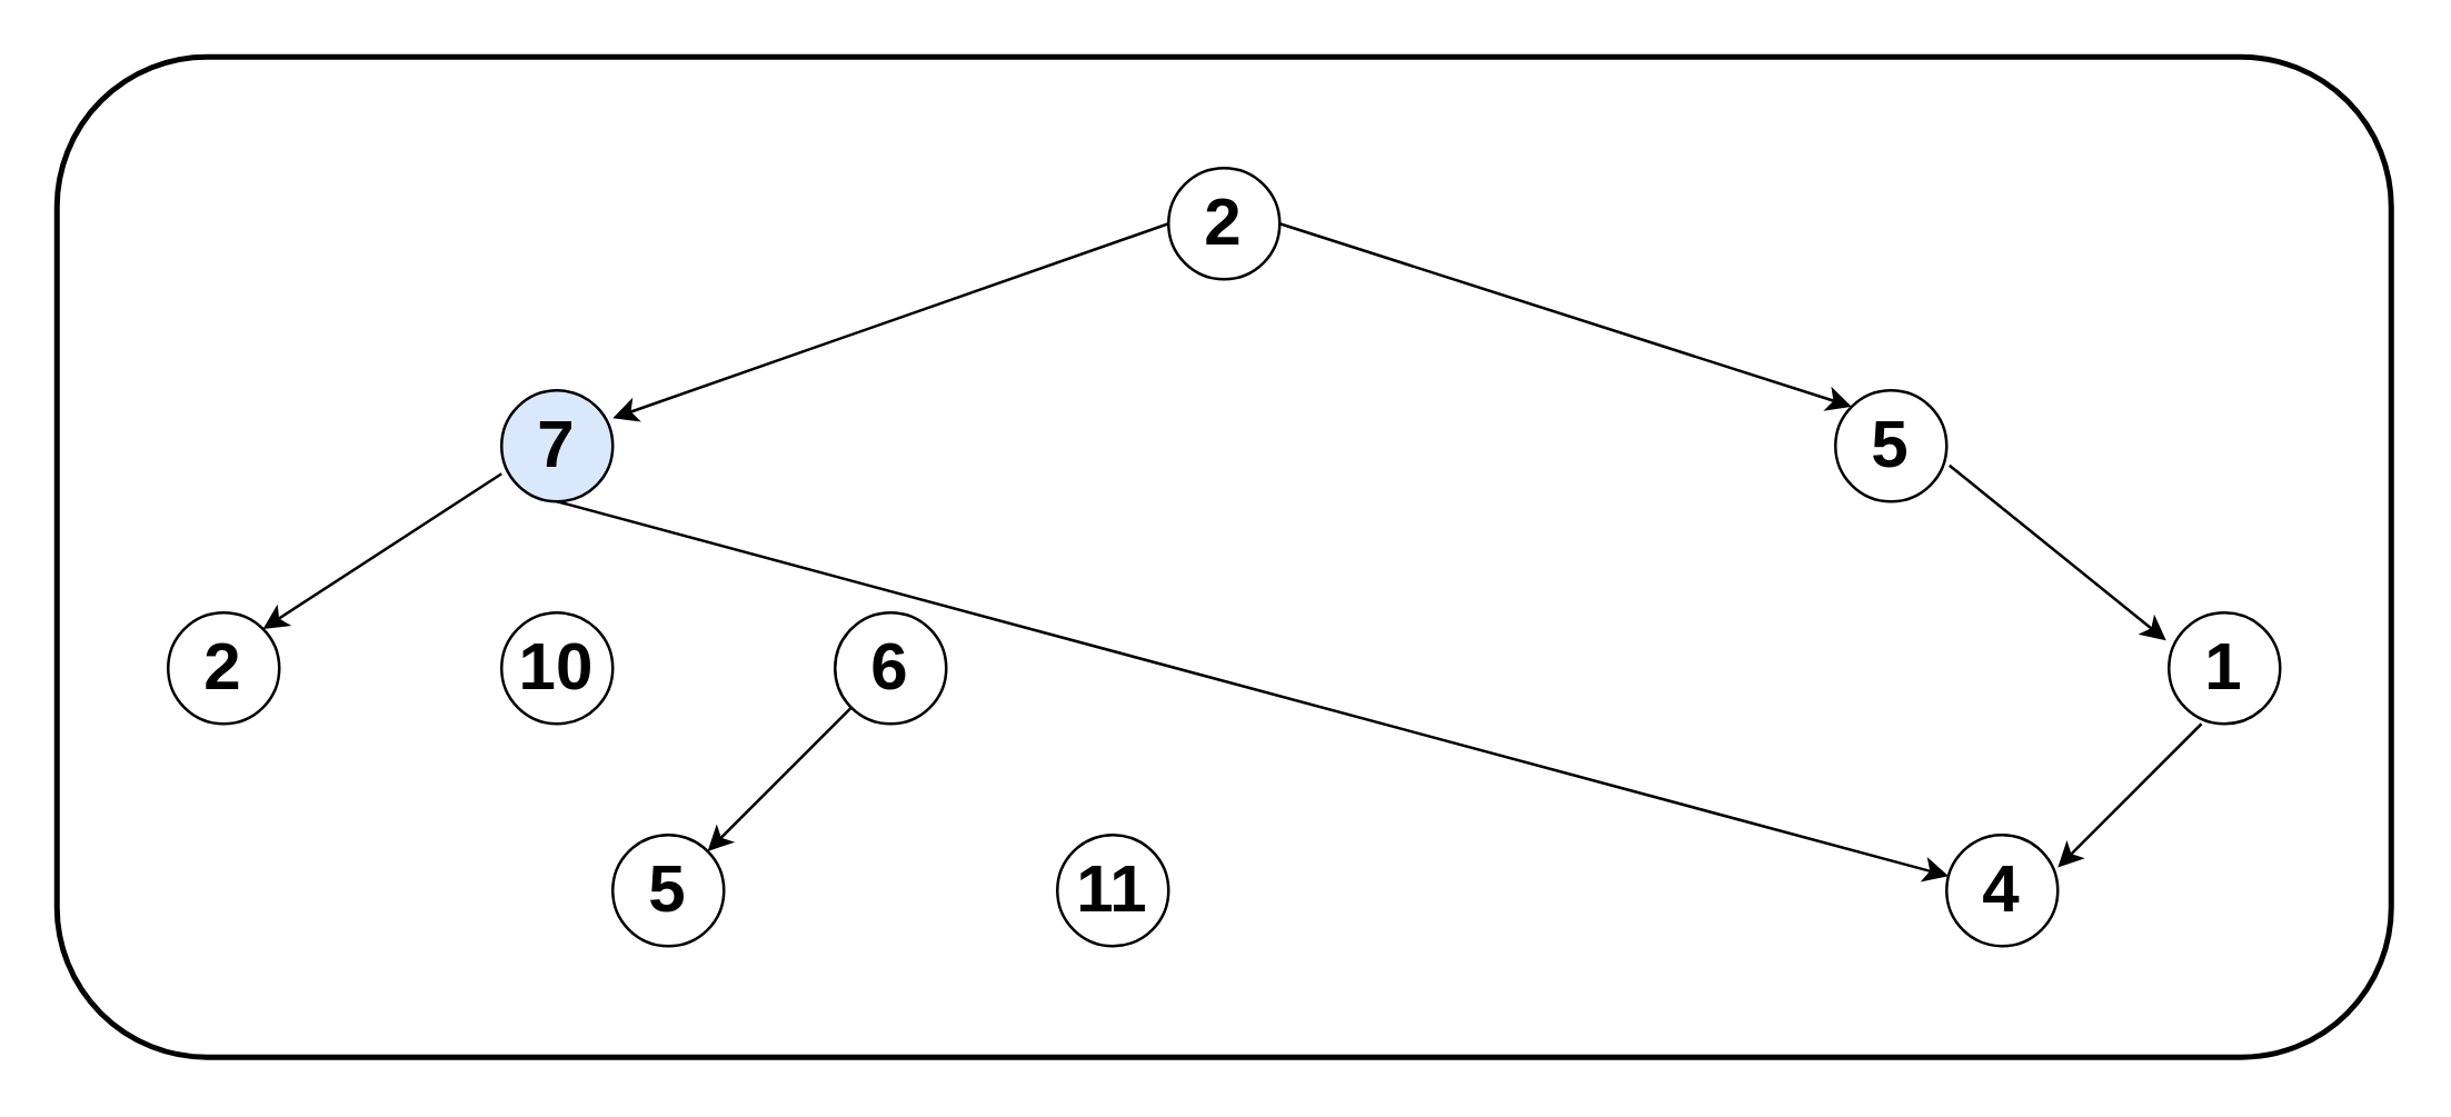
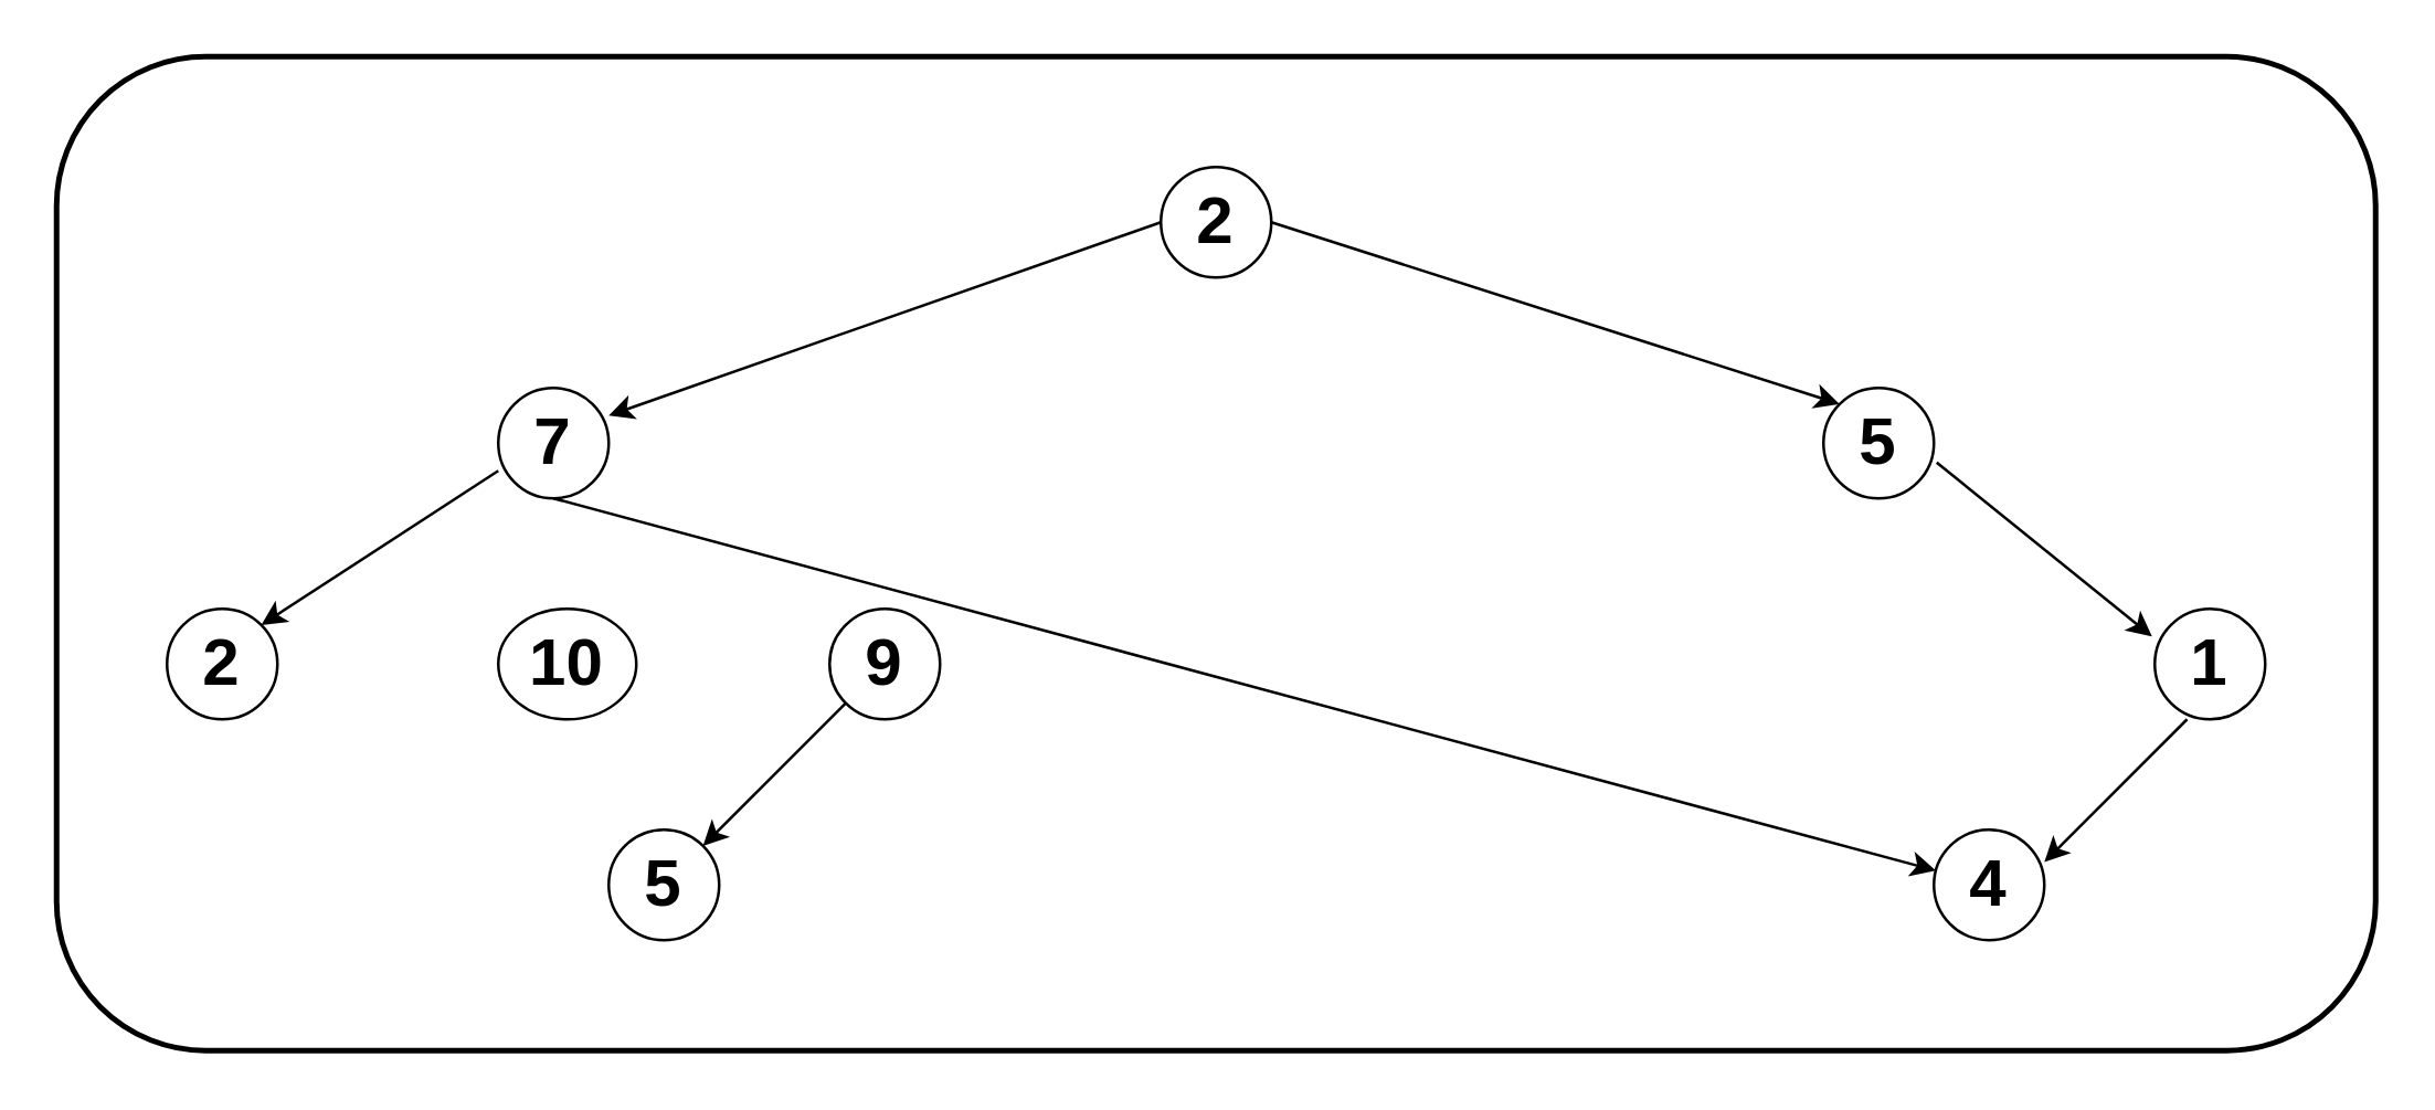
  <mxCell id="0" />
  <mxCell id="1" parent="0" />
  <mxCell id="2" value="" style="rounded=1;whiteSpace=wrap;html=1;fontSize=24;fillColor=none;strokeWidth=2;glass=0;" parent="1" vertex="1"><mxGeometry x="20" y="20" width="840" height="360" as="geometry" /></mxCell>
  <mxCell id="3" value="&lt;b&gt;&lt;font style=&quot;font-size: 24px;&quot;&gt;2&lt;/font&gt;&lt;/b&gt;" style="ellipse;whiteSpace=wrap;html=1;aspect=fixed;" parent="1" vertex="1"><mxGeometry x="420" y="60" width="40" height="40" as="geometry" /></mxCell>
- <mxCell id="4" value="&lt;b&gt;&lt;font style=&quot;font-size: 24px;&quot;&gt;7&lt;/font&gt;&lt;/b&gt;" style="ellipse;whiteSpace=wrap;html=1;aspect=fixed;fillColor=#dae8fc;" parent="1" vertex="1"><mxGeometry x="180" y="140" width="40" height="40" as="geometry" /></mxCell>
+ <mxCell id="4" value="&lt;b&gt;&lt;font style=&quot;font-size: 24px;&quot;&gt;7&lt;/font&gt;&lt;/b&gt;" style="ellipse;whiteSpace=wrap;html=1;aspect=fixed;" parent="1" vertex="1"><mxGeometry x="180" y="140" width="40" height="40" as="geometry" /></mxCell>
  <mxCell id="5" value="&lt;font style=&quot;font-size: 24px;&quot;&gt;&lt;b&gt;2&lt;/b&gt;&lt;/font&gt;" style="ellipse;whiteSpace=wrap;html=1;aspect=fixed;" parent="1" vertex="1"><mxGeometry x="60" y="220" width="40" height="40" as="geometry" /></mxCell>
- <mxCell id="6" value="&lt;font style=&quot;font-size: 24px;&quot;&gt;&lt;b&gt;6&lt;/b&gt;&lt;/font&gt;" style="ellipse;whiteSpace=wrap;html=1;aspect=fixed;" parent="1" vertex="1"><mxGeometry x="300" y="220" width="40" height="40" as="geometry" /></mxCell>
+ <mxCell id="6" value="&lt;font style=&quot;font-size: 24px;&quot;&gt;&lt;b&gt;9&lt;/b&gt;&lt;/font&gt;" style="ellipse;whiteSpace=wrap;html=1;aspect=fixed;" parent="1" vertex="1"><mxGeometry x="300" y="220" width="40" height="40" as="geometry" /></mxCell>
  <mxCell id="7" value="&lt;b&gt;&lt;font style=&quot;font-size: 24px;&quot;&gt;5&lt;/font&gt;&lt;/b&gt;" style="ellipse;whiteSpace=wrap;html=1;aspect=fixed;" parent="1" vertex="1"><mxGeometry x="220" y="300" width="40" height="40" as="geometry" /></mxCell>
- <mxCell id="8" value="&lt;font style=&quot;font-size: 24px;&quot;&gt;&lt;b&gt;11&lt;/b&gt;&lt;/font&gt;" style="ellipse;whiteSpace=wrap;html=1;aspect=fixed;" parent="1" vertex="1"><mxGeometry x="380" y="300" width="40" height="40" as="geometry" /></mxCell>
  <mxCell id="9" value="&lt;b&gt;&lt;font style=&quot;font-size: 24px;&quot;&gt;5&lt;/font&gt;&lt;/b&gt;" style="ellipse;whiteSpace=wrap;html=1;aspect=fixed;" parent="1" vertex="1"><mxGeometry x="660" y="140" width="40" height="40" as="geometry" /></mxCell>
  <mxCell id="10" value="&lt;b&gt;&lt;font style=&quot;font-size: 24px;&quot;&gt;1&lt;/font&gt;&lt;/b&gt;" style="ellipse;whiteSpace=wrap;html=1;aspect=fixed;" parent="1" vertex="1"><mxGeometry x="780" y="220" width="40" height="40" as="geometry" /></mxCell>
  <mxCell id="11" value="&lt;font style=&quot;font-size: 24px;&quot;&gt;&lt;b&gt;4&lt;/b&gt;&lt;/font&gt;" style="ellipse;whiteSpace=wrap;html=1;aspect=fixed;" parent="1" vertex="1"><mxGeometry x="700" y="300" width="40" height="40" as="geometry" /></mxCell>
  <mxCell id="12" value="" style="endArrow=classic;html=1;rounded=0;fontSize=24;" parent="1" edge="1"><mxGeometry width="50" height="50" relative="1" as="geometry"><mxPoint x="420" y="80" as="sourcePoint" /><mxPoint x="220" y="150" as="targetPoint" /></mxGeometry></mxCell>
  <mxCell id="13" value="" style="endArrow=classic;html=1;rounded=0;fontSize=24;exitX=1;exitY=0.5;exitDx=0;exitDy=0;entryX=0;entryY=0;entryDx=0;entryDy=0;" parent="1" source="3" target="9" edge="1"><mxGeometry width="50" height="50" relative="1" as="geometry"><mxPoint x="605.86" y="100" as="sourcePoint" /><mxPoint x="400.002" y="165.858" as="targetPoint" /></mxGeometry></mxCell>
  <mxCell id="14" value="" style="endArrow=classic;html=1;rounded=0;fontSize=24;entryX=1;entryY=0;entryDx=0;entryDy=0;" parent="1" target="5" edge="1"><mxGeometry width="50" height="50" relative="1" as="geometry"><mxPoint x="180" y="170" as="sourcePoint" /><mxPoint x="224.142" y="155.858" as="targetPoint" /></mxGeometry></mxCell>
  <mxCell id="15" value="" style="endArrow=classic;html=1;rounded=0;fontSize=24;entryX=1;entryY=0;entryDx=0;entryDy=0;exitX=0;exitY=1;exitDx=0;exitDy=0;" parent="1" source="6" target="7" edge="1"><mxGeometry width="50" height="50" relative="1" as="geometry"><mxPoint x="440" y="100" as="sourcePoint" /><mxPoint x="234.142" y="165.858" as="targetPoint" /></mxGeometry></mxCell>
  <mxCell id="16" value="" style="endArrow=classic;html=1;rounded=0;fontSize=24;entryX=1;entryY=0;entryDx=0;entryDy=0;exitX=0;exitY=1;exitDx=0;exitDy=0;" parent="1" edge="1"><mxGeometry width="50" height="50" relative="1" as="geometry"><mxPoint x="791.718" y="260.002" as="sourcePoint" /><mxPoint x="740.002" y="311.718" as="targetPoint" /></mxGeometry></mxCell>
  <mxCell id="17" value="" style="endArrow=classic;html=1;rounded=0;fontSize=24;entryX=-0.025;entryY=0.25;entryDx=0;entryDy=0;entryPerimeter=0;exitX=1.025;exitY=0.675;exitDx=0;exitDy=0;exitPerimeter=0;" parent="1" source="9" target="10" edge="1"><mxGeometry width="50" height="50" relative="1" as="geometry"><mxPoint x="460" y="430" as="sourcePoint" /><mxPoint x="510" y="380" as="targetPoint" /></mxGeometry></mxCell>
- <mxCell id="18" value="&lt;font style=&quot;font-size: 24px;&quot;&gt;&lt;b&gt;10&lt;/b&gt;&lt;/font&gt;" style="ellipse;whiteSpace=wrap;html=1;aspect=fixed;" vertex="1" parent="1"><mxGeometry x="180" y="220" width="40" height="40" as="geometry" /></mxCell>
+ <mxCell id="18" value="&lt;font style=&quot;font-size: 24px;&quot;&gt;&lt;b&gt;10&lt;/b&gt;&lt;/font&gt;" style="ellipse;whiteSpace=wrap;html=1;aspect=fixed;" vertex="1" parent="1"><mxGeometry x="180" y="220" width="50" height="40" as="geometry" /></mxCell>
  <mxCell id="19" value="" style="endArrow=classic;html=1;rounded=0;fontSize=24;exitX=0.5;exitY=1;exitDx=0;exitDy=0;" edge="1" parent="1" source="4" target="11"><mxGeometry width="50" height="50" relative="1" as="geometry"><mxPoint x="140" y="260" as="sourcePoint" /><mxPoint x="190" y="210" as="targetPoint" /></mxGeometry></mxCell>
